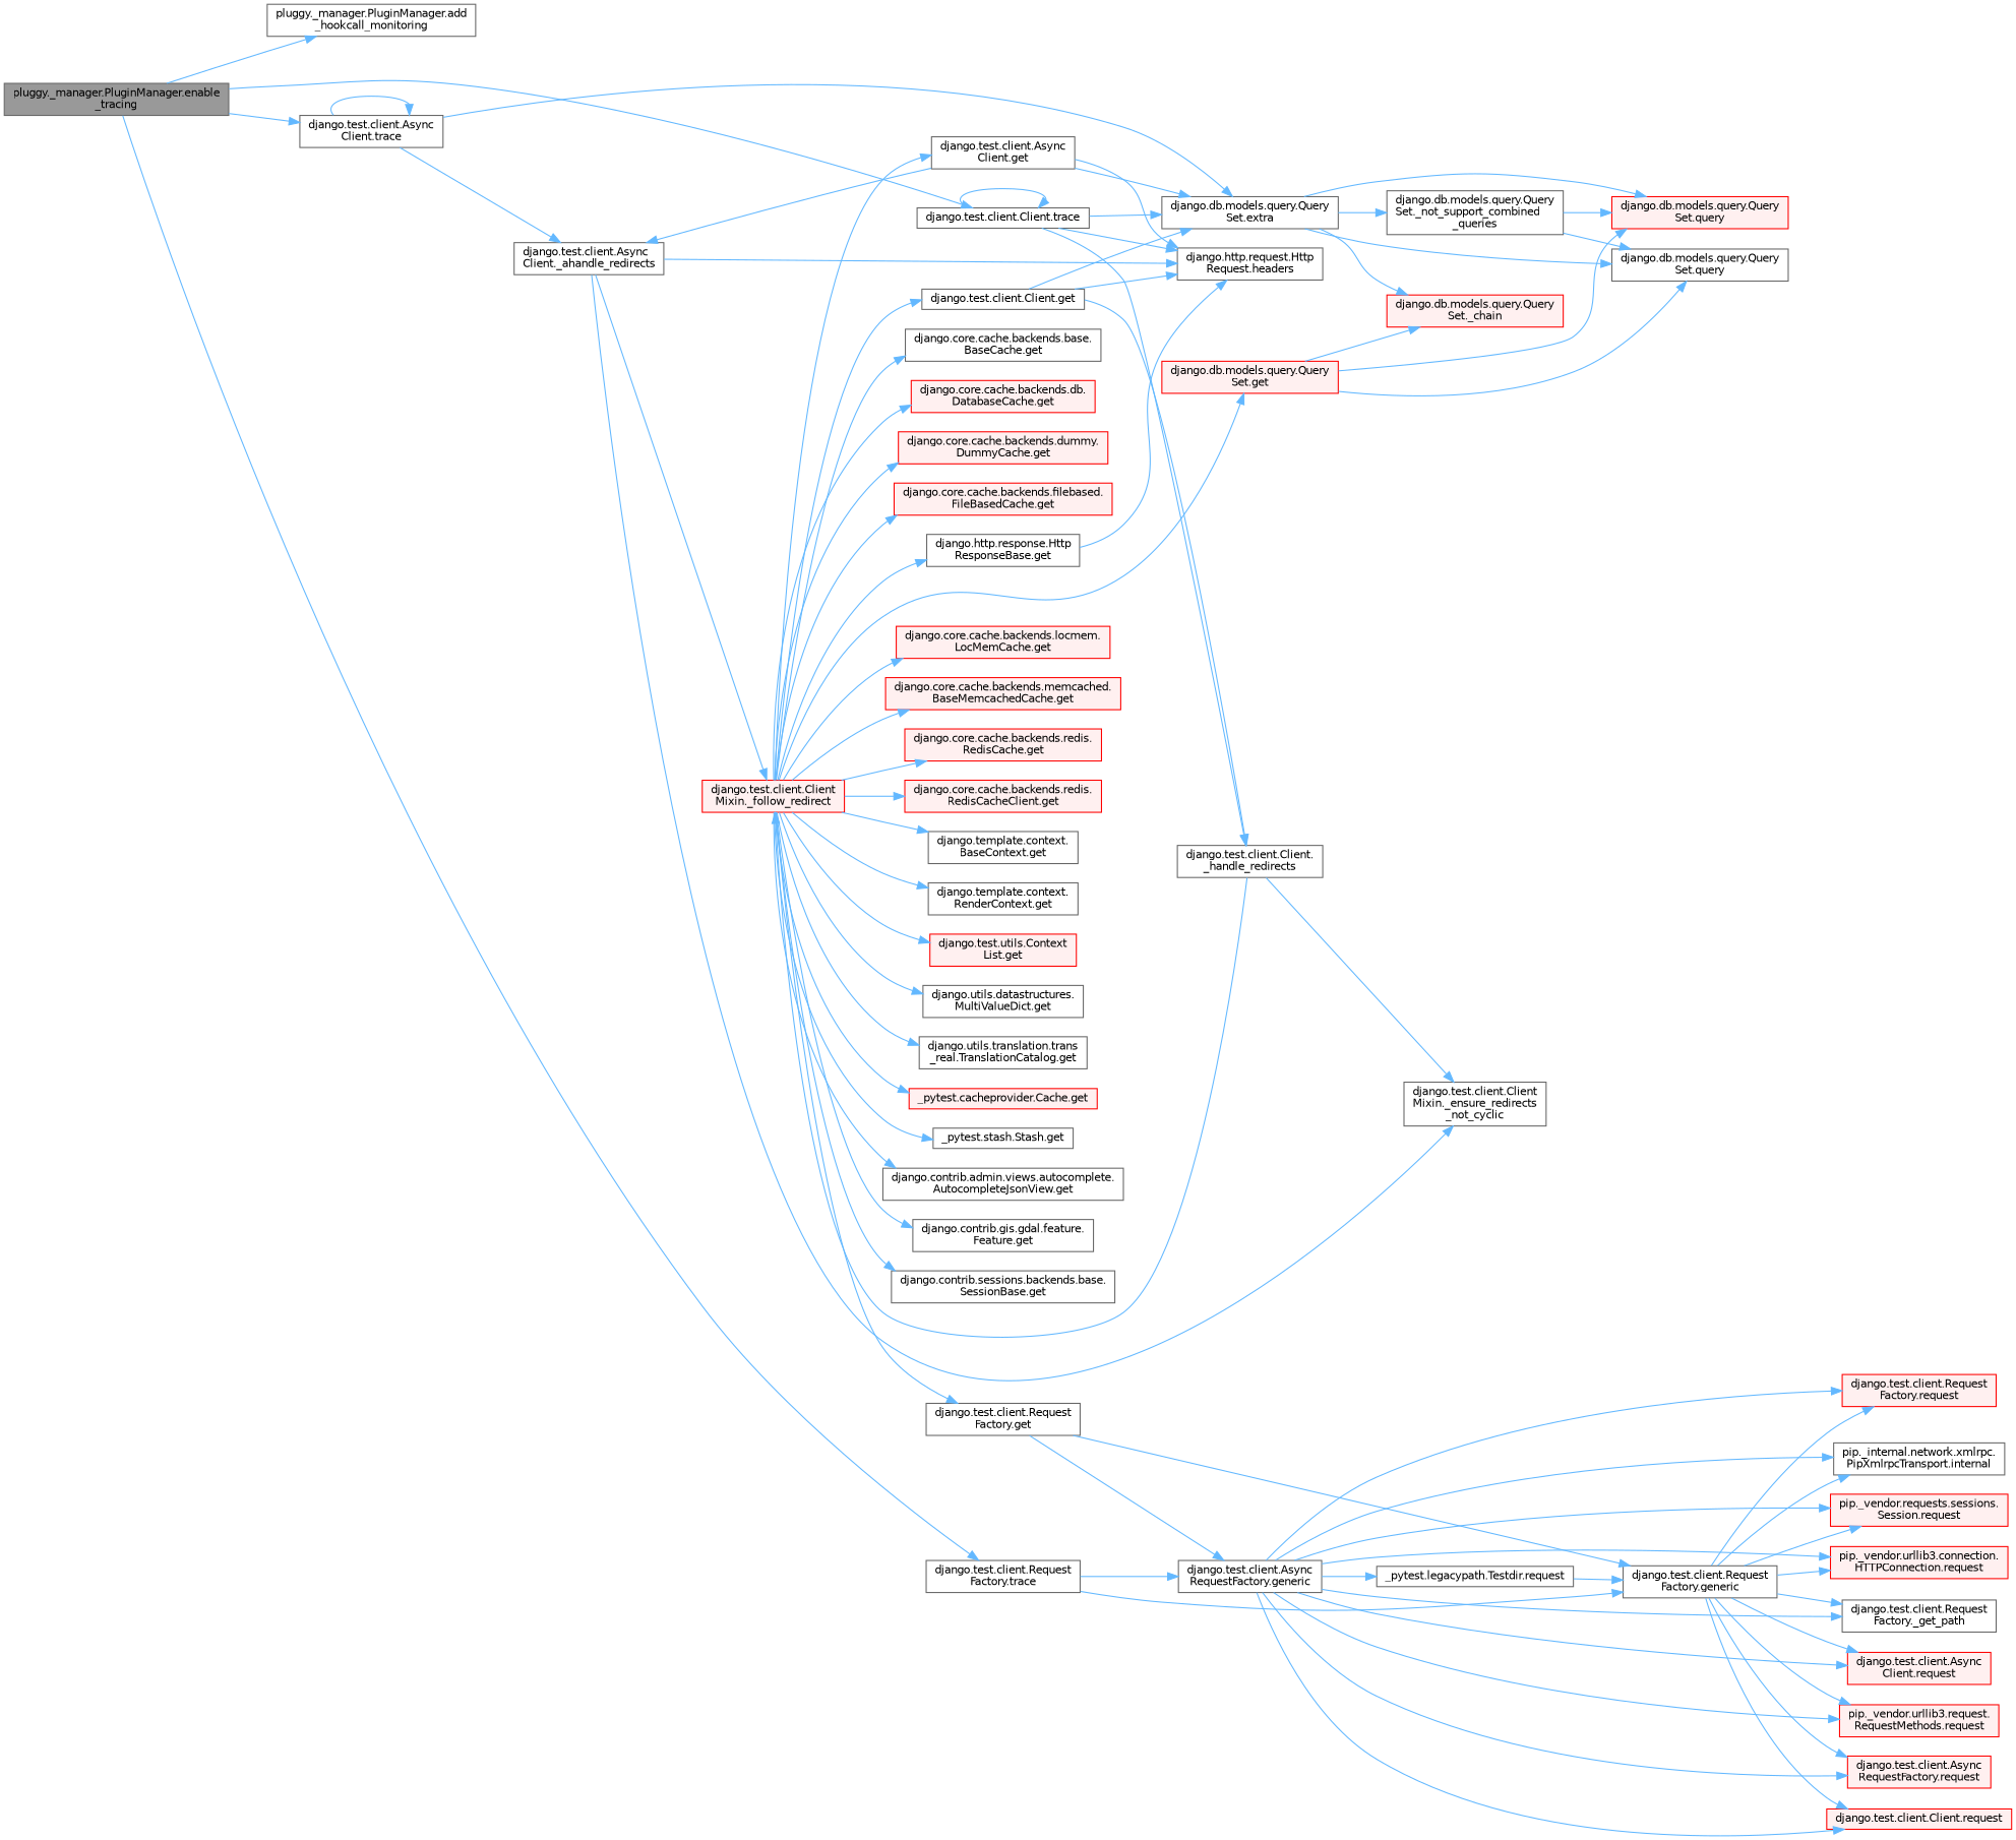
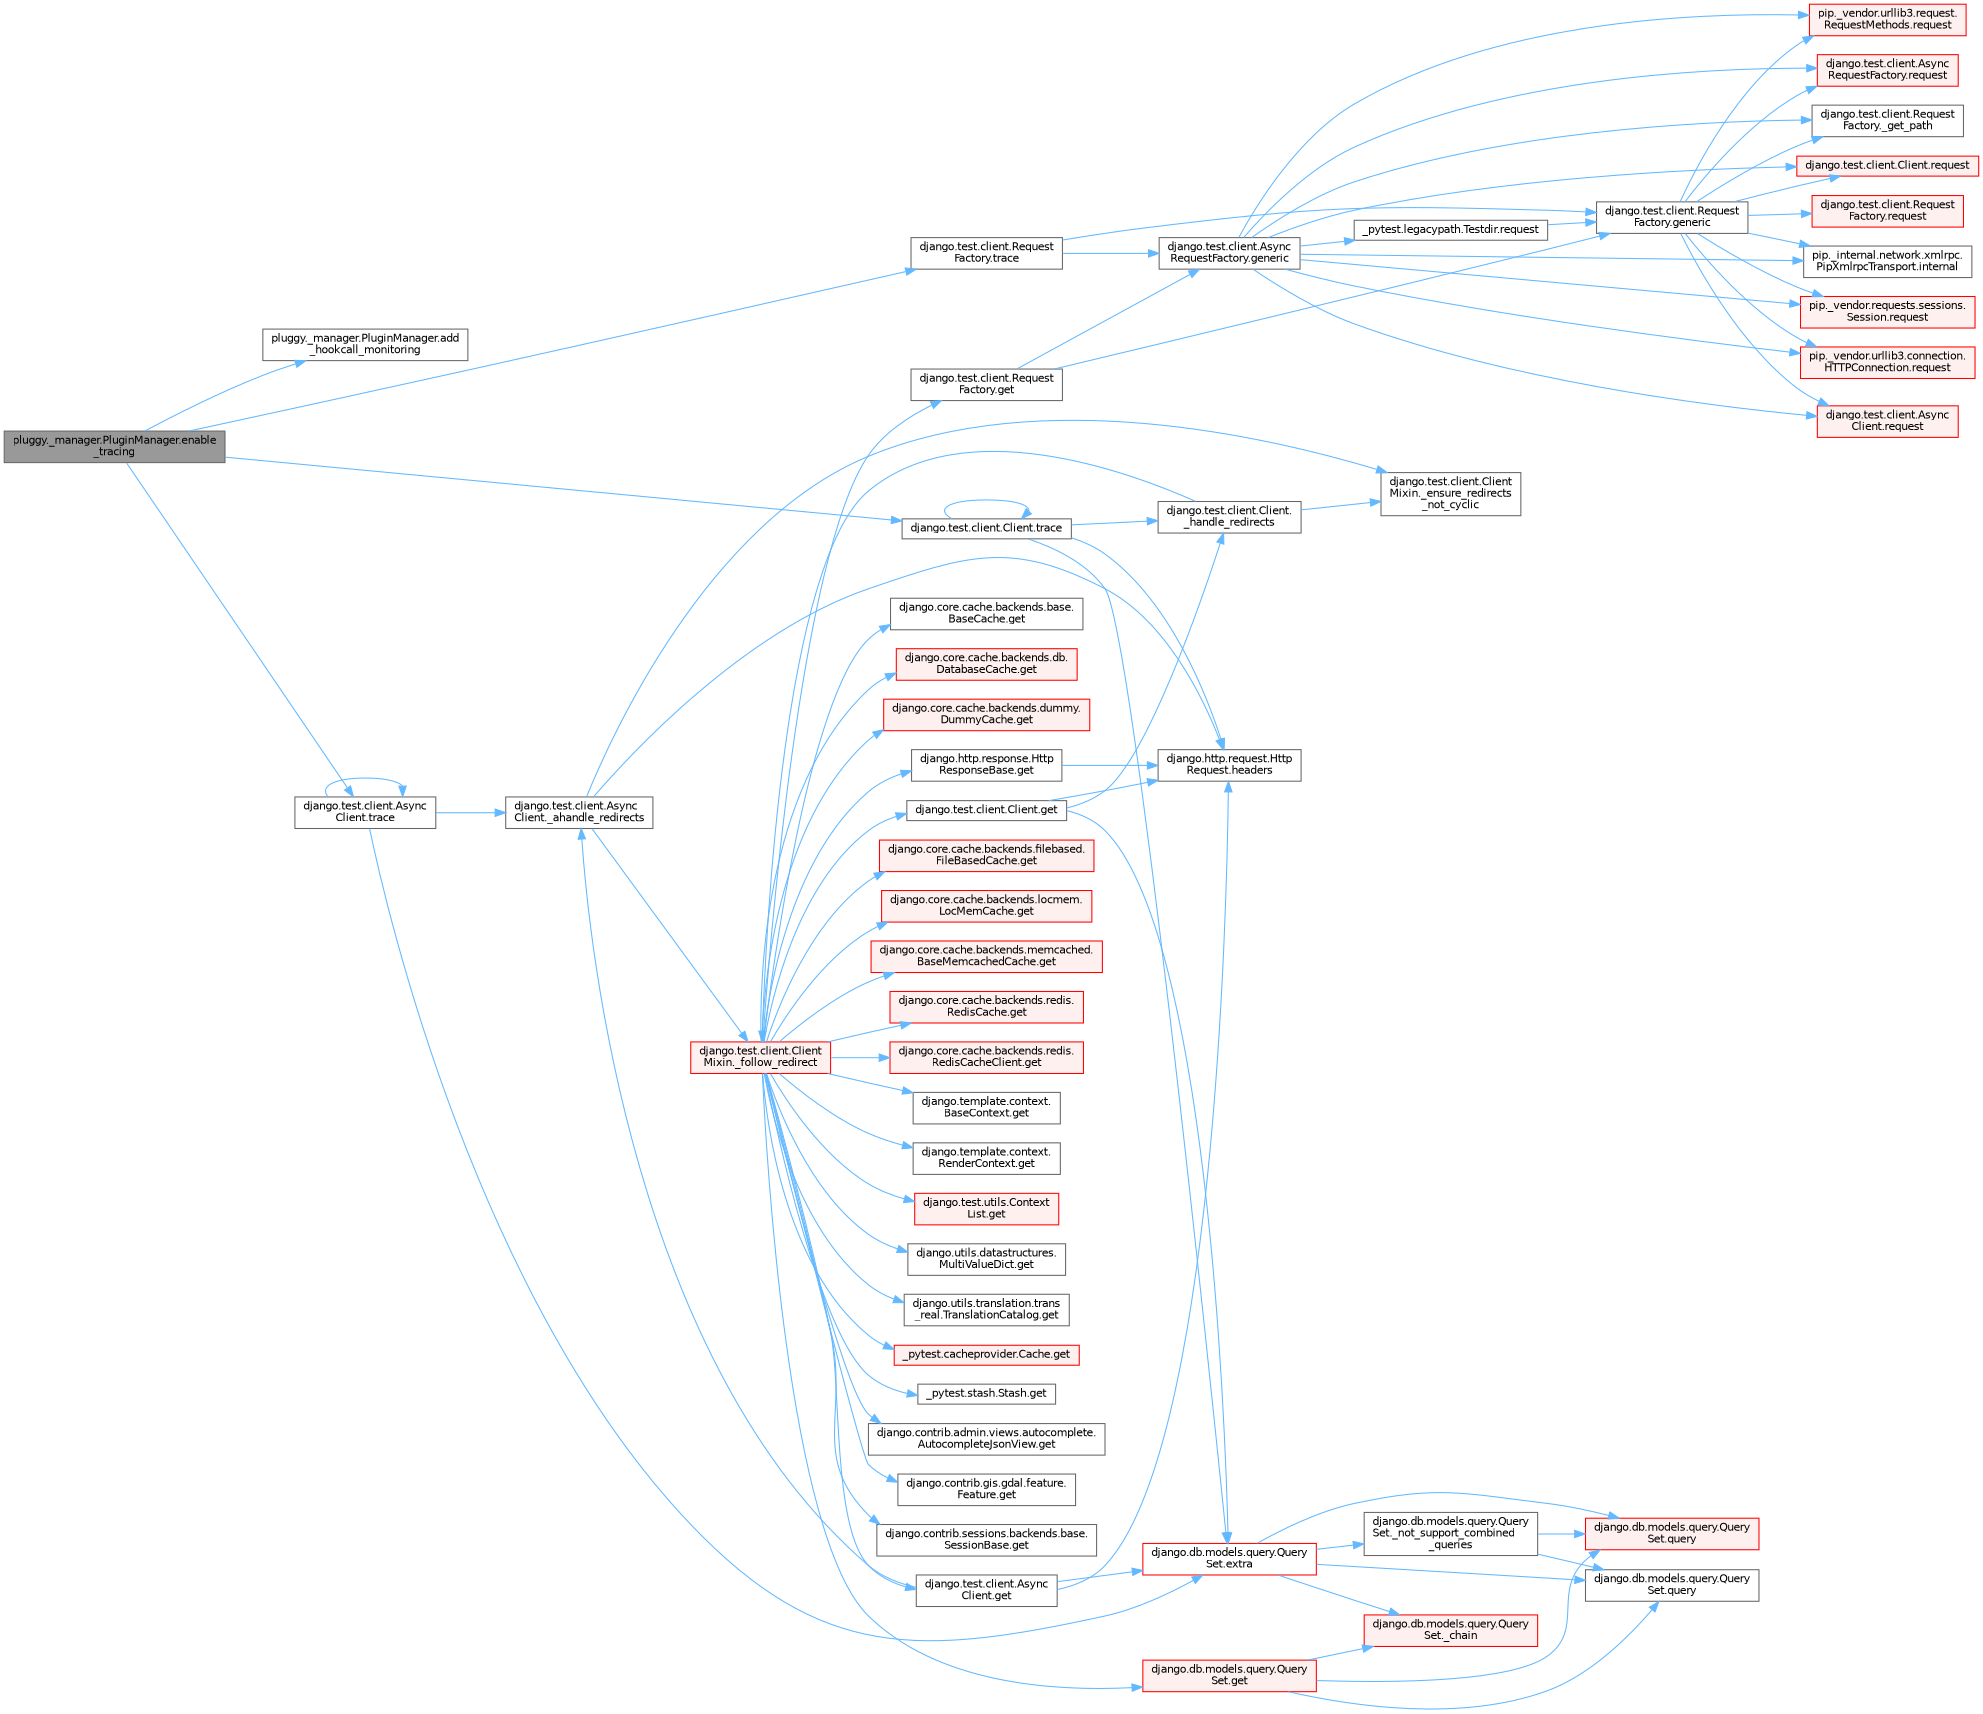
  digraph {
    rankdir=LR
    node [color=grey40 fillcolor=white fontname=Helvetica fontsize=10 shape=box style=filled]
    edge [color=steelblue1 fontname=Helvetica fontsize=10 labelfontname=Helvetica labelfontsize=10 style=solid]
    n1 [color=gray40 fillcolor=grey60 fontcolor=black height=0.2 label="pluggy._manager.PluginManager.enable\l_tracing" width=0.4]
    n2 [height=0.2 label="pluggy._manager.PluginManager.add\l_hookcall_monitoring" width=0.4]
    n3 [height=0.2 label="django.test.client.Async\lClient.trace" width=0.4]
    n4 [height=0.2 label="django.test.client.Client.trace" width=0.4]
    n5 [height=0.2 label="django.test.client.Request\lFactory.trace" width=0.4]
    n6 [height=0.2 label="django.test.client.Async\lClient._ahandle_redirects" width=0.4]
-   n7 [height=0.2 label="django.db.models.query.Query\lSet.extra" width=0.4]
+   n7 [color=red height=0.2 label="django.db.models.query.Query\lSet.extra" width=0.4]
    n8 [height=0.2 label="django.http.request.Http\lRequest.headers" width=0.4]
    n9 [height=0.2 label="django.test.client.Client.\l_handle_redirects" width=0.4]
    n10 [height=0.2 label="django.test.client.Async\lRequestFactory.generic" width=0.4]
    n11 [height=0.2 label="django.test.client.Request\lFactory.generic" width=0.4]
    n12 [height=0.2 label="django.test.client.Client\lMixin._ensure_redirects\l_not_cyclic" width=0.4]
    n13 [color=red fillcolor="#FFF0F0" height=0.2 label="django.test.client.Client\lMixin._follow_redirect" width=0.4]
    n14 [color=red fillcolor="#FFF0F0" height=0.2 label="django.db.models.query.Query\lSet._chain" width=0.4]
    n15 [color=red fillcolor="#FFF0F0" height=0.2 label="django.db.models.query.Query\lSet.query" width=0.4]
    n16 [height=0.2 label="django.db.models.query.Query\lSet.query" width=0.4]
    n17 [height=0.2 label="django.db.models.query.Query\lSet._not_support_combined\l_queries" width=0.4]
    n18 [color=red fillcolor="#FFF0F0" height=0.2 label="_pytest.cacheprovider.Cache.get" width=0.4]
    n19 [height=0.2 label="_pytest.stash.Stash.get" width=0.4]
    n20 [height=0.2 label="django.contrib.admin.views.autocomplete.\lAutocompleteJsonView.get" width=0.4]
    n21 [height=0.2 label="django.contrib.gis.gdal.feature.\lFeature.get" width=0.4]
    n22 [height=0.2 label="django.contrib.sessions.backends.base.\lSessionBase.get" width=0.4]
    n23 [height=0.2 label="django.core.cache.backends.base.\lBaseCache.get" width=0.4]
    n24 [color=red fillcolor="#FFF0F0" height=0.2 label="django.core.cache.backends.db.\lDatabaseCache.get" width=0.4]
    n25 [color=red fillcolor="#FFF0F0" height=0.2 label="django.core.cache.backends.dummy.\lDummyCache.get" width=0.4]
    n26 [color=red fillcolor="#FFF0F0" height=0.2 label="django.core.cache.backends.filebased.\lFileBasedCache.get" width=0.4]
    n27 [color=red fillcolor="#FFF0F0" height=0.2 label="django.core.cache.backends.locmem.\lLocMemCache.get" width=0.4]
    n28 [color=red fillcolor="#FFF0F0" height=0.2 label="django.core.cache.backends.memcached.\lBaseMemcachedCache.get" width=0.4]
    n29 [color=red fillcolor="#FFF0F0" height=0.2 label="django.core.cache.backends.redis.\lRedisCache.get" width=0.4]
    n30 [color=red fillcolor="#FFF0F0" height=0.2 label="django.core.cache.backends.redis.\lRedisCacheClient.get" width=0.4]
    n31 [color=red fillcolor="#FFF0F0" height=0.2 label="django.db.models.query.Query\lSet.get" width=0.4]
    n32 [height=0.2 label="django.http.response.Http\lResponseBase.get" width=0.4]
    n33 [height=0.2 label="django.template.context.\lBaseContext.get" width=0.4]
    n34 [height=0.2 label="django.template.context.\lRenderContext.get" width=0.4]
    n35 [height=0.2 label="django.test.client.Async\lClient.get" width=0.4]
    n36 [height=0.2 label="django.test.client.Client.get" width=0.4]
    n37 [height=0.2 label="django.test.client.Request\lFactory.get" width=0.4]
    n38 [color=red fillcolor="#FFF0F0" height=0.2 label="django.test.utils.Context\lList.get" width=0.4]
    n39 [height=0.2 label="django.utils.datastructures.\lMultiValueDict.get" width=0.4]
    n40 [height=0.2 label="django.utils.translation.trans\l_real.TranslationCatalog.get" width=0.4]
    n41 [height=0.2 label="django.test.client.Request\lFactory._get_path" width=0.4]
    n42 [height=0.2 label="_pytest.legacypath.Testdir.request" width=0.4]
    n43 [color=red fillcolor="#FFF0F0" height=0.2 label="django.test.client.Async\lClient.request" width=0.4]
    n44 [color=red fillcolor="#FFF0F0" height=0.2 label="django.test.client.Async\lRequestFactory.request" width=0.4]
    n45 [color=red fillcolor="#FFF0F0" height=0.2 label="django.test.client.Client.request" width=0.4]
    n46 [color=red fillcolor="#FFF0F0" height=0.2 label="django.test.client.Request\lFactory.request" width=0.4]
    n47 [height=0.2 label="pip._internal.network.xmlrpc.\lPipXmlrpcTransport.internal" width=0.4]
    n48 [color=red fillcolor="#FFF0F0" height=0.2 label="pip._vendor.requests.sessions.\lSession.request" width=0.4]
    n49 [color=red fillcolor="#FFF0F0" height=0.2 label="pip._vendor.urllib3.connection.\lHTTPConnection.request" width=0.4]
    n50 [color=red fillcolor="#FFF0F0" height=0.2 label="pip._vendor.urllib3.request.\lRequestMethods.request" width=0.4]
    n1 -> n2
    n1 -> n3
    n1 -> n4
    n1 -> n5
    n3 -> n3
    n3 -> n6
    n3 -> n7
    n4 -> n4
    n4 -> n7
    n4 -> n8
    n4 -> n9
    n5 -> n10
    n5 -> n11
    n6 -> n8
    n6 -> n12
    n6 -> n13
    n7 -> n14
    n7 -> n15
    n7 -> n16
    n7 -> n17
    n9 -> n12
    n9 -> n13
    n10 -> n41
    n10 -> n42
    n10 -> n43
    n10 -> n44
    n10 -> n45
-   n10 -> n46
    n10 -> n47
    n10 -> n48
    n10 -> n49
    n10 -> n50
    n11 -> n41
    n11 -> n43
    n11 -> n44
    n11 -> n45
    n11 -> n46
    n11 -> n47
    n11 -> n48
    n11 -> n49
    n11 -> n50
    n13 -> n18
    n13 -> n19
    n13 -> n20
    n13 -> n21
    n13 -> n22
    n13 -> n23
    n13 -> n24
    n13 -> n25
    n13 -> n26
    n13 -> n27
    n13 -> n28
    n13 -> n29
    n13 -> n30
    n13 -> n31
    n13 -> n32
    n13 -> n33
    n13 -> n34
    n13 -> n35
    n13 -> n36
    n13 -> n37
    n13 -> n38
    n13 -> n39
    n13 -> n40
    n17 -> n15
    n17 -> n16
    n31 -> n14
    n31 -> n15
    n31 -> n16
    n32 -> n8
    n35 -> n6
    n35 -> n7
    n35 -> n8
    n36 -> n7
    n36 -> n8
    n36 -> n9
    n37 -> n10
    n37 -> n11
    n42 -> n11
  }
